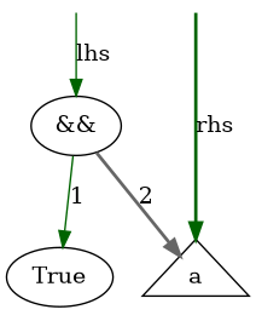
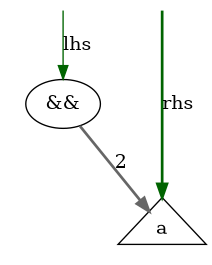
  digraph {
    edge [color=darkgreen style=solid]
    lhs [shape=point style=invis]
    rhs [shape=point style=invis]
    "&&"
    a [shape=triangle]
-   True
    subgraph sub_1 {
      rank=same
      lhs
      rhs
    }
    lhs -> "&&" [label=lhs]
    rhs -> a [label=rhs style=bold]
    "&&" -> a [label=2 color=gray40 style=bold]
-   "&&" -> True [label=1]
  }
